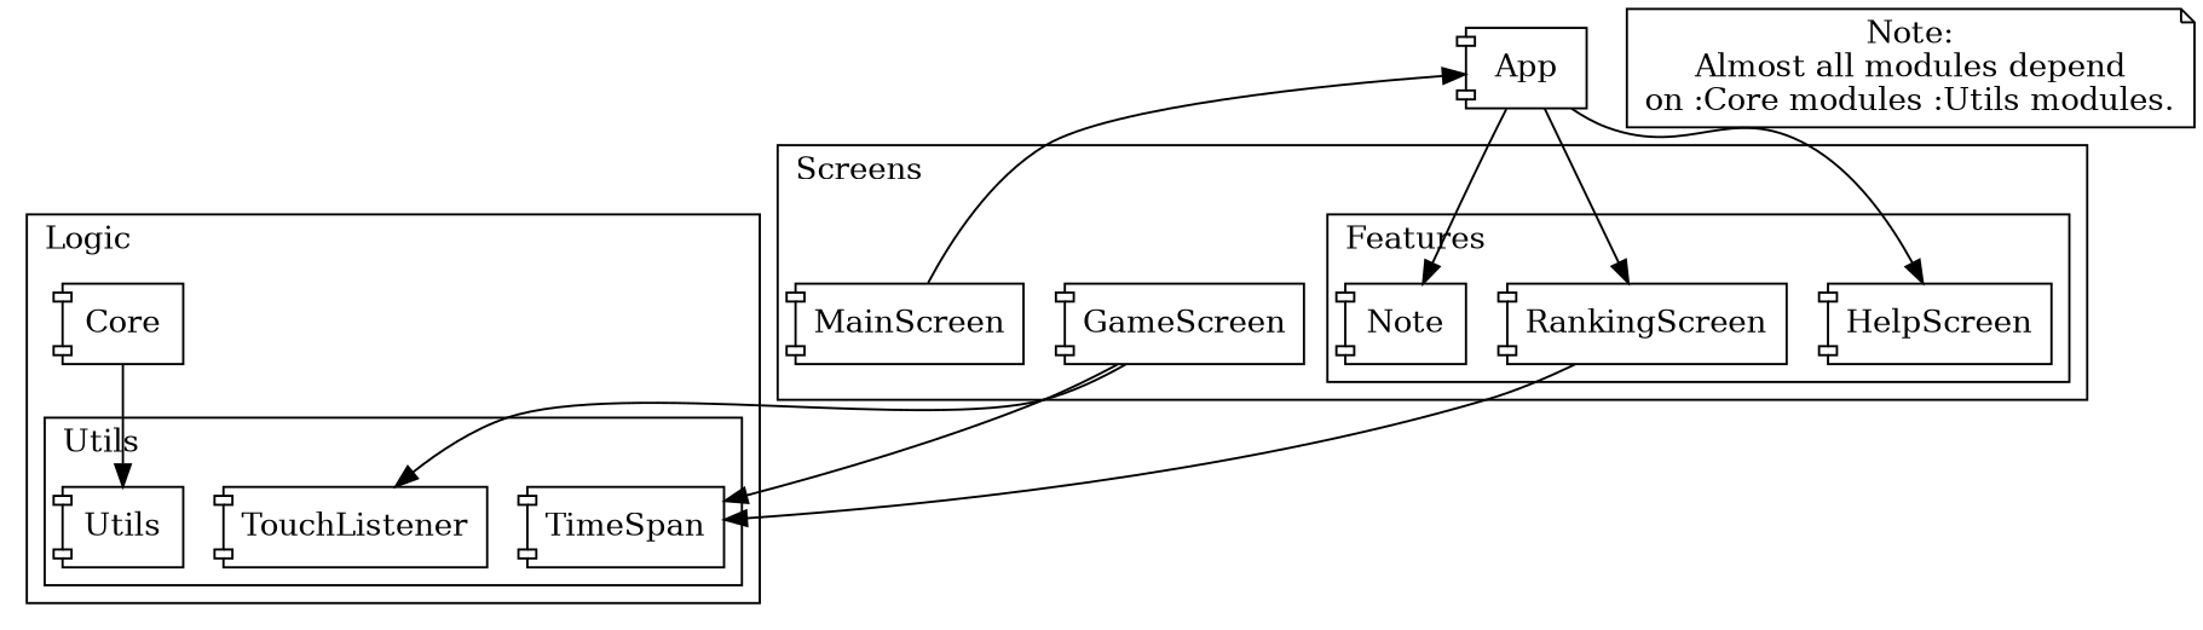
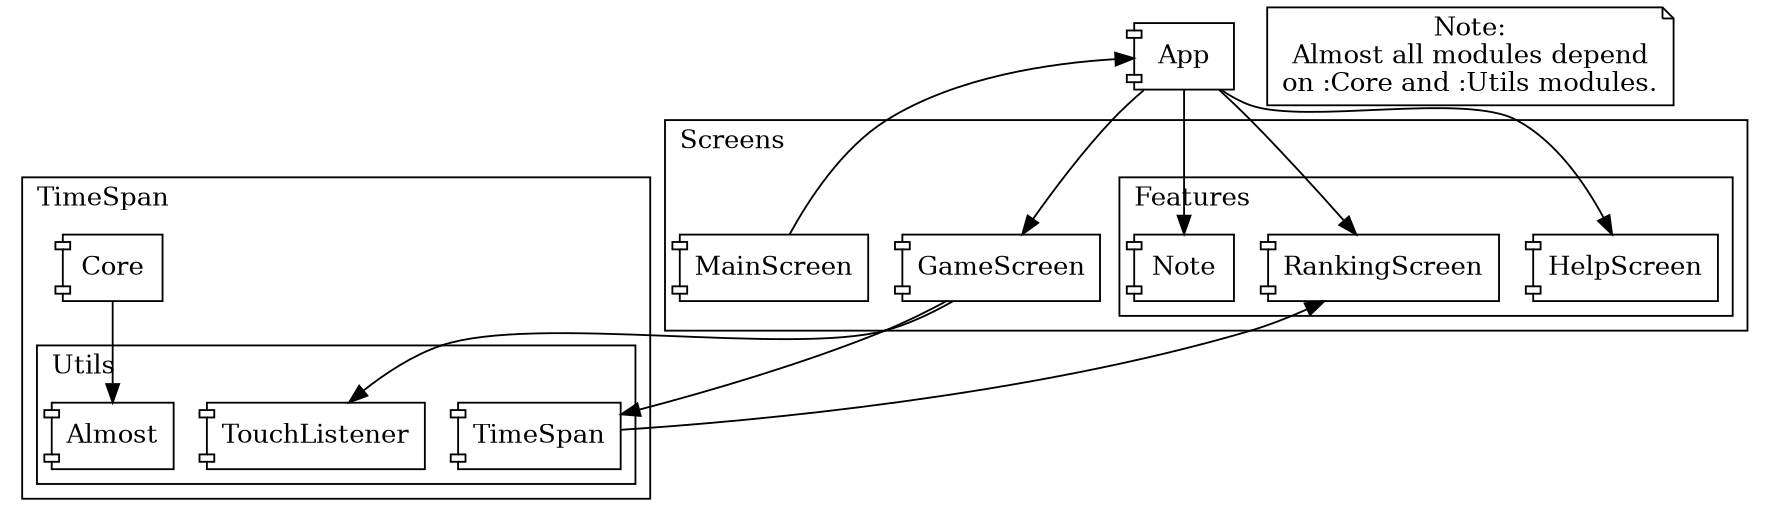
  digraph {
    labeljust=l
    node [shape=component]
    TimeSpan
    TouchListener
-   Utils
+   Utils [label=Almost]
    Core
    HelpScreen
    RankingScreen
    n7 [label=Note]
    GameScreen
    MainScreen
    App
-   n11 [label="Note:\nAlmost all modules depend\non :Core modules :Utils modules." shape=note]
+   n11 [label="Note:\nAlmost all modules depend\non :Core and :Utils modules." shape=note]
    subgraph cluster_1 {
-     label=Logic
+     label=TimeSpan
      Core
      subgraph cluster_2 {
        label=Utils
        TimeSpan
        TouchListener
        Utils
      }
    }
    subgraph cluster_3 {
      label=Screens
      GameScreen
      MainScreen
      subgraph cluster_4 {
        label=Features
        HelpScreen
        RankingScreen
        n7
      }
    }
    Core -> Utils
-   RankingScreen -> TimeSpan
+   TimeSpan -> RankingScreen
    GameScreen -> TimeSpan
    GameScreen -> TouchListener
    MainScreen -> App
    App -> HelpScreen
    App -> RankingScreen
    App -> n7
+   App -> GameScreen
  }
